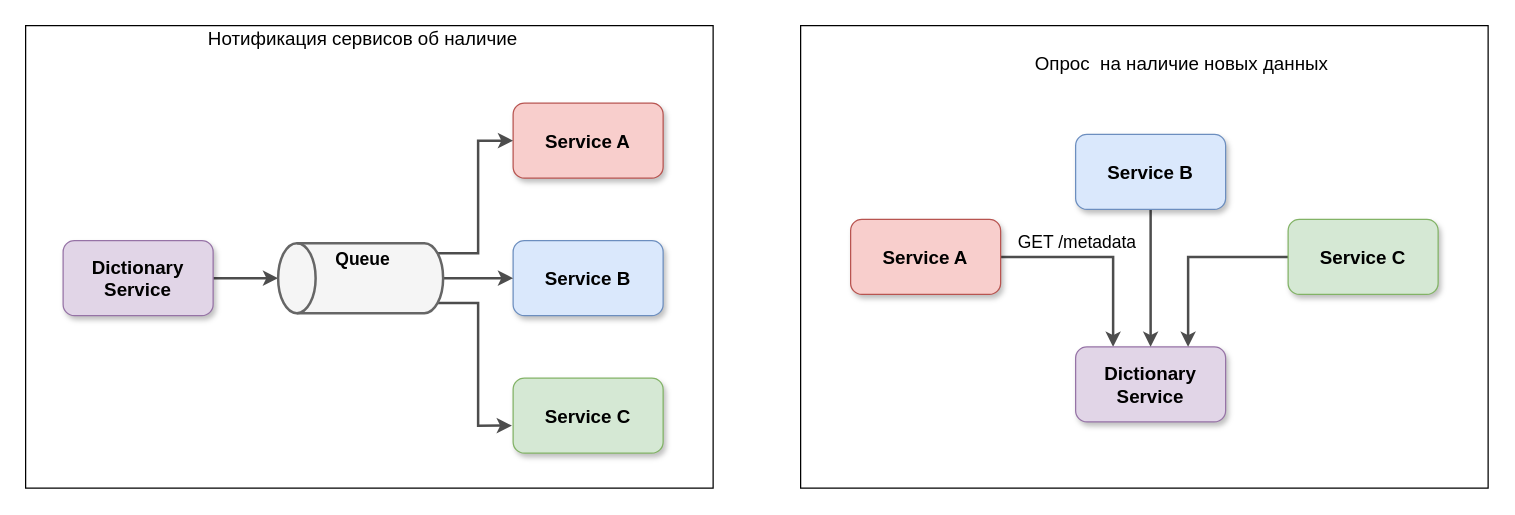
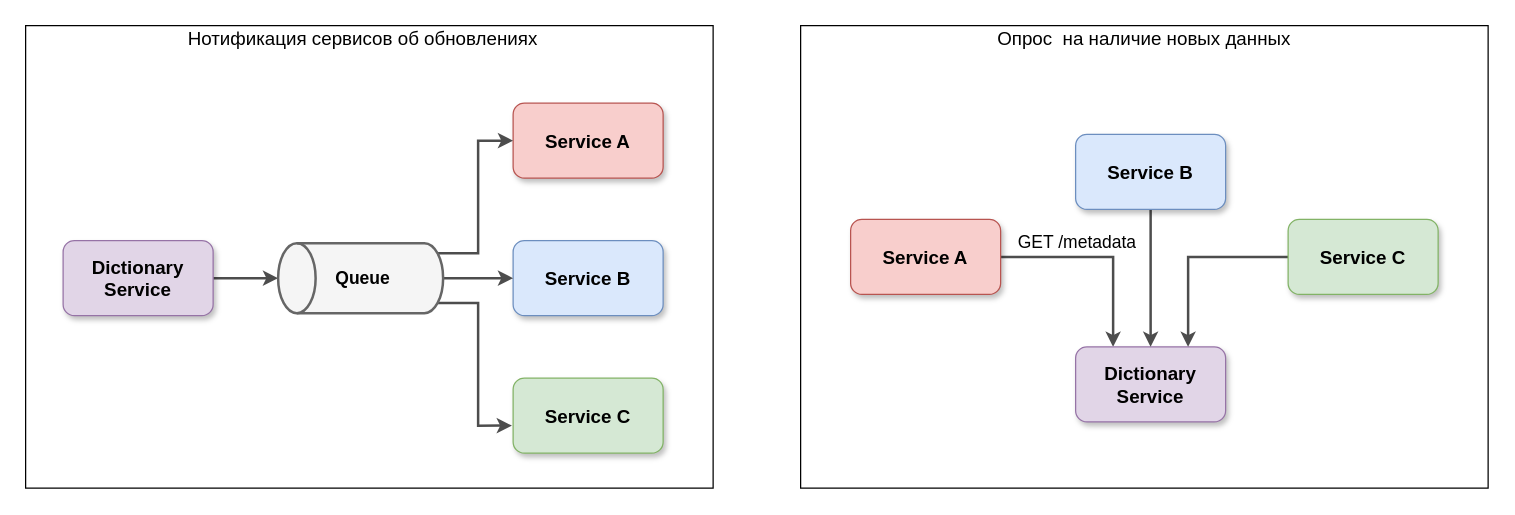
  <mxCell id="0" />
  <mxCell id="1" parent="0" />
  <mxCell id="2" value="" style="rounded=0;whiteSpace=wrap;html=1;fontSize=15;align=center;" parent="1" vertex="1"><mxGeometry x="640" y="20" width="550" height="370" as="geometry" /></mxCell>
  <mxCell id="3" value="" style="rounded=0;whiteSpace=wrap;html=1;fontSize=15;align=center;" parent="1" vertex="1"><mxGeometry x="20" y="20" width="550" height="370" as="geometry" /></mxCell>
  <mxCell id="4" style="edgeStyle=orthogonalEdgeStyle;rounded=0;orthogonalLoop=1;jettySize=auto;html=1;fontSize=14;strokeWidth=2;strokeColor=#4D4D4D;" parent="1" source="5" target="22" edge="1"><mxGeometry relative="1" as="geometry" /></mxCell>
  <mxCell id="5" value="&lt;font style=&quot;font-size: 15px;&quot;&gt;Dictionary&lt;br style=&quot;font-size: 15px;&quot;&gt;Service&lt;/font&gt;" style="rounded=1;whiteSpace=wrap;html=1;shadow=1;fontSize=15;fontStyle=1;fillColor=#e1d5e7;strokeColor=#9673a6;" parent="1" vertex="1"><mxGeometry x="50" y="192" width="120" height="60" as="geometry" /></mxCell>
  <mxCell id="6" value="&lt;span style=&quot;font-size: 15px;&quot;&gt;Service A&lt;/span&gt;" style="rounded=1;whiteSpace=wrap;html=1;shadow=1;fontSize=15;fontStyle=1;fillColor=#f8cecc;strokeColor=#b85450;" parent="1" vertex="1"><mxGeometry x="410" y="82" width="120" height="60" as="geometry" /></mxCell>
  <mxCell id="7" value="&lt;span style=&quot;font-size: 15px;&quot;&gt;Service B&lt;/span&gt;" style="rounded=1;whiteSpace=wrap;html=1;shadow=1;fontSize=15;fontStyle=1;fillColor=#dae8fc;strokeColor=#6c8ebf;" parent="1" vertex="1"><mxGeometry x="410" y="192" width="120" height="60" as="geometry" /></mxCell>
  <mxCell id="8" value="&lt;span style=&quot;font-size: 15px;&quot;&gt;Service C&lt;/span&gt;" style="rounded=1;whiteSpace=wrap;html=1;shadow=1;fontSize=15;fontStyle=1;fillColor=#d5e8d4;strokeColor=#82b366;" parent="1" vertex="1"><mxGeometry x="410" y="302" width="120" height="60" as="geometry" /></mxCell>
  <mxCell id="9" style="edgeStyle=orthogonalEdgeStyle;rounded=0;orthogonalLoop=1;jettySize=auto;html=1;exitX=0.855;exitY=1;exitDx=0;exitDy=-4.35;exitPerimeter=0;entryX=0;entryY=0.5;entryDx=0;entryDy=0;fontSize=14;strokeWidth=2;strokeColor=#4D4D4D;" parent="1" source="22" target="6" edge="1"><mxGeometry relative="1" as="geometry" /></mxCell>
  <mxCell id="10" style="edgeStyle=orthogonalEdgeStyle;rounded=0;orthogonalLoop=1;jettySize=auto;html=1;exitX=0.5;exitY=1;exitDx=0;exitDy=0;exitPerimeter=0;fontSize=14;strokeWidth=2;strokeColor=#4D4D4D;" parent="1" source="22" target="7" edge="1"><mxGeometry relative="1" as="geometry" /></mxCell>
  <mxCell id="11" style="edgeStyle=orthogonalEdgeStyle;rounded=0;orthogonalLoop=1;jettySize=auto;html=1;exitX=0.145;exitY=1;exitDx=0;exitDy=-4.35;exitPerimeter=0;entryX=-0.008;entryY=0.633;entryDx=0;entryDy=0;entryPerimeter=0;fontSize=14;strokeWidth=2;strokeColor=#4D4D4D;" parent="1" source="22" target="8" edge="1"><mxGeometry relative="1" as="geometry" /></mxCell>
  <mxCell id="12" style="edgeStyle=orthogonalEdgeStyle;rounded=0;orthogonalLoop=1;jettySize=auto;html=1;fontSize=14;exitX=1;exitY=0.5;exitDx=0;exitDy=0;entryX=0.25;entryY=0;entryDx=0;entryDy=0;strokeWidth=2;strokeColor=#4D4D4D;" parent="1" source="15" target="14" edge="1"><mxGeometry relative="1" as="geometry" /></mxCell>
  <mxCell id="13" value="GET /metadata" style="edgeLabel;html=1;align=center;verticalAlign=middle;resizable=0;points=[];fontSize=14;" parent="12" vertex="1" connectable="0"><mxGeometry x="-0.457" y="-1" relative="1" as="geometry"><mxPoint x="16" y="-14" as="offset" /></mxGeometry></mxCell>
  <mxCell id="14" value="&lt;font style=&quot;font-size: 15px;&quot;&gt;Dictionary&lt;br style=&quot;font-size: 15px;&quot;&gt;Service&lt;/font&gt;" style="rounded=1;whiteSpace=wrap;html=1;shadow=1;fontSize=15;fontStyle=1;fillColor=#e1d5e7;strokeColor=#9673a6;" parent="1" vertex="1"><mxGeometry x="860" y="277" width="120" height="60" as="geometry" /></mxCell>
  <mxCell id="15" value="&lt;span style=&quot;font-size: 15px;&quot;&gt;Service A&lt;/span&gt;" style="rounded=1;whiteSpace=wrap;html=1;shadow=1;fontSize=15;fontStyle=1;fillColor=#f8cecc;strokeColor=#b85450;" parent="1" vertex="1"><mxGeometry x="680" y="175" width="120" height="60" as="geometry" /></mxCell>
  <mxCell id="16" style="edgeStyle=orthogonalEdgeStyle;rounded=0;orthogonalLoop=1;jettySize=auto;html=1;fontSize=14;strokeWidth=2;strokeColor=#4D4D4D;" parent="1" source="17" target="14" edge="1"><mxGeometry relative="1" as="geometry" /></mxCell>
  <mxCell id="17" value="&lt;span style=&quot;font-size: 15px;&quot;&gt;Service B&lt;/span&gt;" style="rounded=1;whiteSpace=wrap;html=1;shadow=1;fontSize=15;fontStyle=1;fillColor=#dae8fc;strokeColor=#6c8ebf;" parent="1" vertex="1"><mxGeometry x="860" y="107" width="120" height="60" as="geometry" /></mxCell>
  <mxCell id="18" style="edgeStyle=orthogonalEdgeStyle;rounded=0;orthogonalLoop=1;jettySize=auto;html=1;entryX=0.75;entryY=0;entryDx=0;entryDy=0;fontSize=14;strokeWidth=2;strokeColor=#4D4D4D;" parent="1" source="19" target="14" edge="1"><mxGeometry relative="1" as="geometry" /></mxCell>
  <mxCell id="19" value="&lt;span style=&quot;font-size: 15px;&quot;&gt;Service C&lt;/span&gt;" style="rounded=1;whiteSpace=wrap;html=1;shadow=1;fontSize=15;fontStyle=1;fillColor=#d5e8d4;strokeColor=#82b366;" parent="1" vertex="1"><mxGeometry x="1030" y="175" width="120" height="60" as="geometry" /></mxCell>
- <mxCell id="20" value="Опрос&amp;nbsp; на наличие новых данных" style="text;html=1;strokeColor=none;fillColor=none;align=center;verticalAlign=middle;whiteSpace=wrap;rounded=0;fontSize=15;" parent="1" vertex="1"><mxGeometry x="825" y="40" width="240" height="20" as="geometry" /></mxCell>
- <mxCell id="21" value="Нотификация сервисов об наличие" style="text;html=1;strokeColor=none;fillColor=none;align=center;verticalAlign=middle;whiteSpace=wrap;rounded=0;fontSize=15;" parent="1" vertex="1"><mxGeometry x="145" y="20" width="290" height="20" as="geometry" /></mxCell>
+ <mxCell id="20" value="Опрос&amp;nbsp; на наличие новых данных" style="text;html=1;strokeColor=none;fillColor=none;align=center;verticalAlign=middle;whiteSpace=wrap;rounded=0;fontSize=15;" parent="1" vertex="1"><mxGeometry x="795" y="20" width="240" height="20" as="geometry" /></mxCell>
+ <mxCell id="21" value="Нотификация сервисов об обновлениях" style="text;html=1;strokeColor=none;fillColor=none;align=center;verticalAlign=middle;whiteSpace=wrap;rounded=0;fontSize=15;" parent="1" vertex="1"><mxGeometry x="145" y="20" width="290" height="20" as="geometry" /></mxCell>
  <mxCell id="22" value="" style="shape=cylinder3;whiteSpace=wrap;boundedLbl=1;backgroundOutline=1;size=15;rotation=-90;align=center;verticalAlign=middle;fontSize=14;flipV=0;strokeWidth=2;fillColor=#f5f5f5;fontColor=#333333;strokeColor=#666666;" parent="1" vertex="1"><mxGeometry x="260" y="156" width="56" height="132" as="geometry" /></mxCell>
- <mxCell id="23" value="Queue" style="text;html=1;strokeColor=none;fillColor=none;align=center;verticalAlign=middle;whiteSpace=wrap;rounded=0;fontSize=14;flipV=0;fontStyle=1" parent="1" vertex="1"><mxGeometry x="270" y="197" width="40" height="20" as="geometry" /></mxCell>
+ <mxCell id="23" value="Queue" style="text;html=1;strokeColor=none;fillColor=none;align=center;verticalAlign=middle;whiteSpace=wrap;rounded=0;fontSize=14;flipV=0;fontStyle=1" parent="1" vertex="1"><mxGeometry x="270" y="212" width="40" height="20" as="geometry" /></mxCell>
